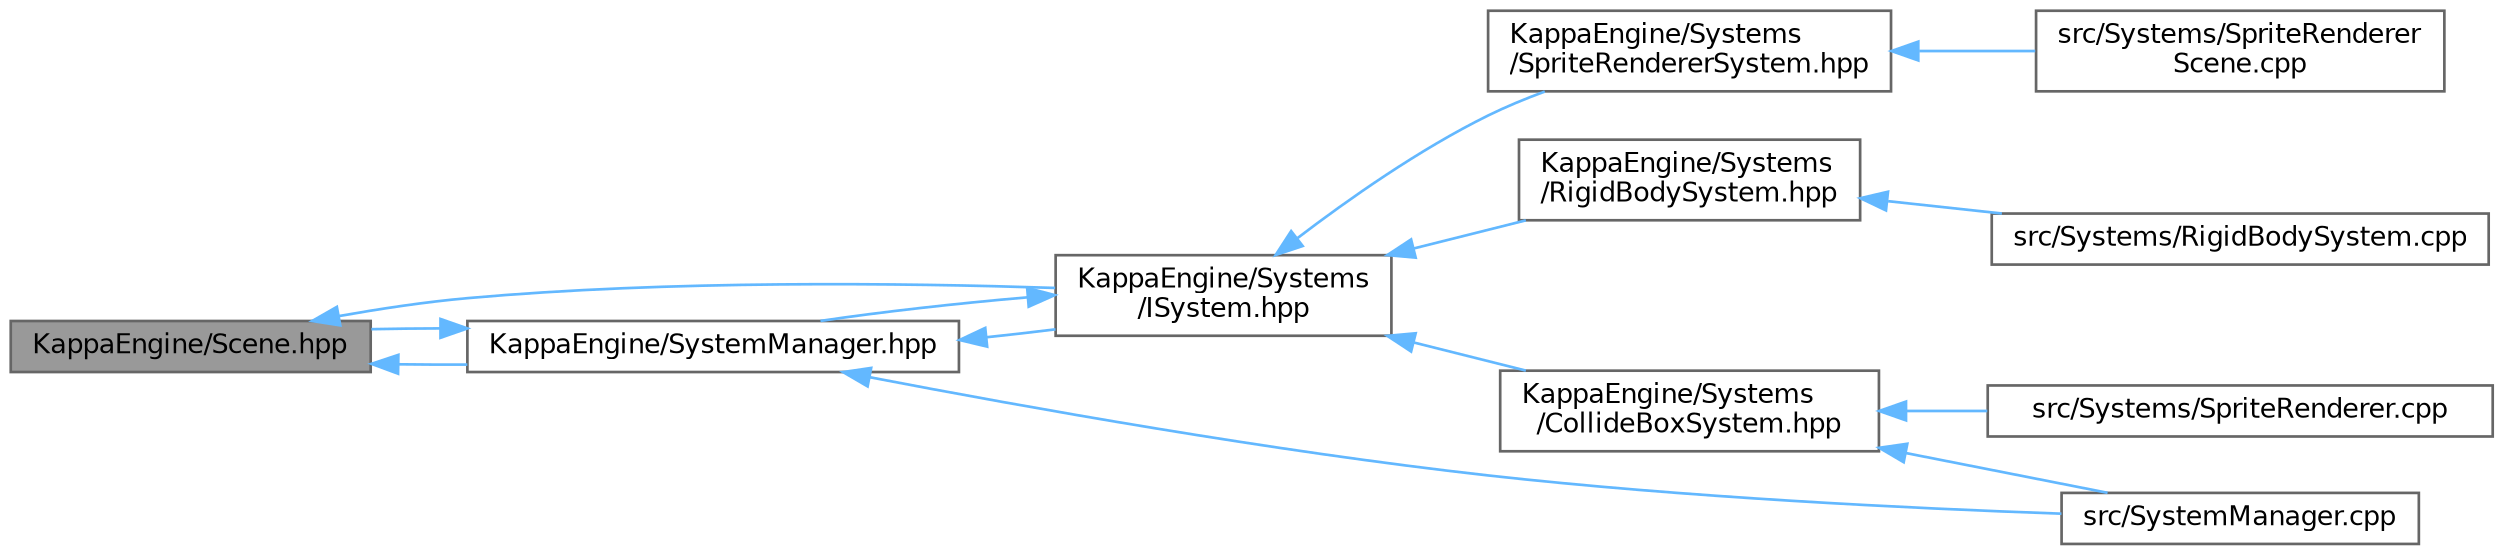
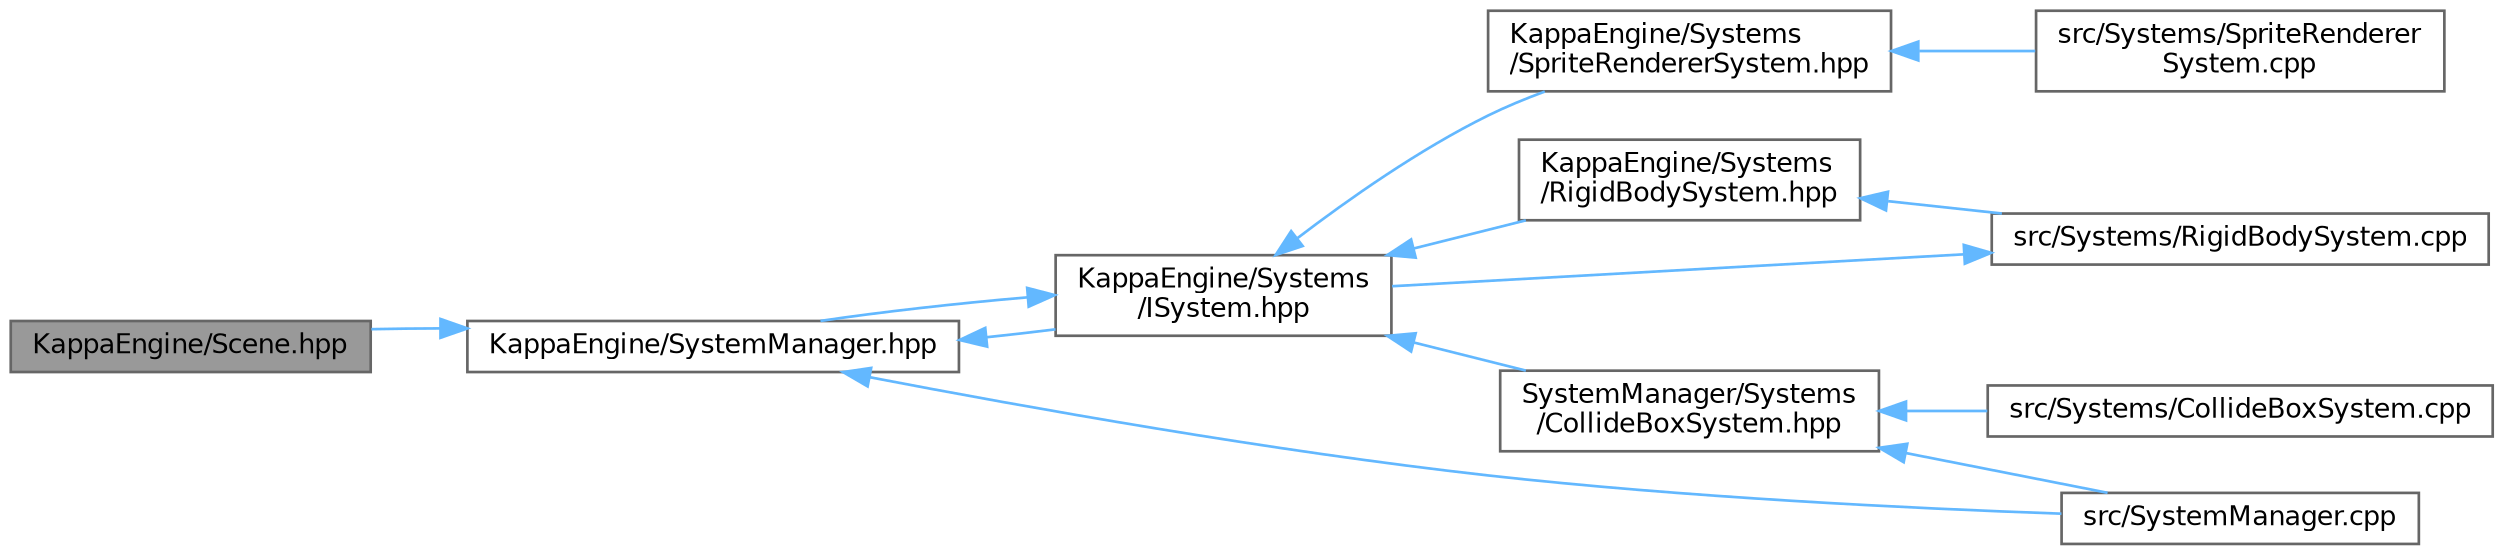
  digraph {
    rankdir=LR
    node [color=grey40 fillcolor=white fontname=Helvetica fontsize=10 shape=box style=filled]
    edge [color=steelblue1 dir=back fontname=Helvetica fontsize=10 labelfontname=Helvetica labelfontsize=10 style=solid]
    n1 [color=gray40 fillcolor=grey60 fontcolor=black height=0.2 label="KappaEngine/Scene.hpp" width=0.4]
    n2 [height=0.2 label="KappaEngine/SystemManager.hpp" width=0.4]
    n3 [height=0.2 label="KappaEngine/Systems\l/ISystem.hpp" width=0.4]
    n4 [height=0.2 label="src/SystemManager.cpp" width=0.4]
-   n5 [height=0.2 label="KappaEngine/Systems\l/CollideBoxSystem.hpp" width=0.4]
+   n5 [height=0.2 label="SystemManager/Systems\l/CollideBoxSystem.hpp" width=0.4]
    n6 [height=0.2 label="KappaEngine/Systems\l/RigidBodySystem.hpp" width=0.4]
    n7 [height=0.2 label="KappaEngine/Systems\l/SpriteRendererSystem.hpp" width=0.4]
-   n8 [height=0.2 label="src/Systems/SpriteRenderer.cpp" width=0.4]
+   n8 [height=0.2 label="src/Systems/CollideBoxSystem.cpp" width=0.4]
    n9 [height=0.2 label="src/Systems/RigidBodySystem.cpp" width=0.4]
-   n10 [height=0.2 label="src/Systems/SpriteRenderer\lScene.cpp" width=0.4]
-   n1 -> n2
-   n1 -> n3
+   n10 [height=0.2 label="src/Systems/SpriteRenderer\lSystem.cpp" width=0.4]
+   n9 -> n3
    n2 -> n1
    n2 -> n3
    n2 -> n4
    n3 -> n2
    n3 -> n5
    n3 -> n6
    n3 -> n7
    n5 -> n4
    n5 -> n8
    n6 -> n9
    n7 -> n10
  }
